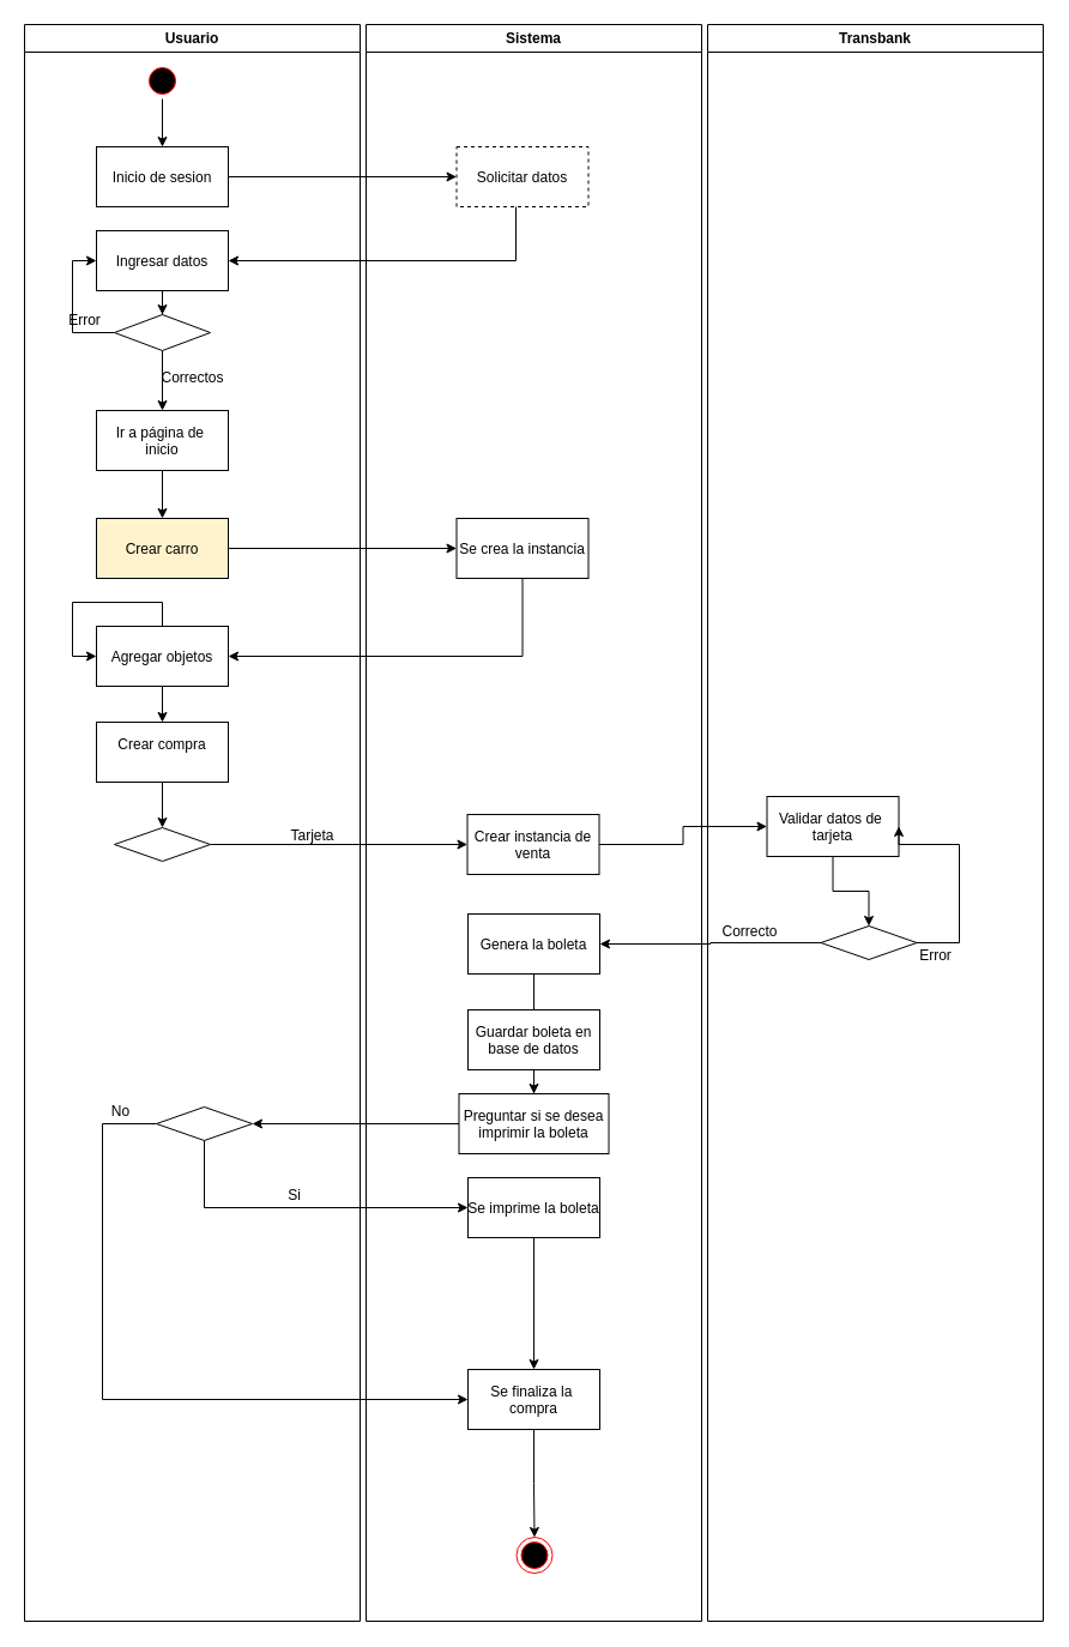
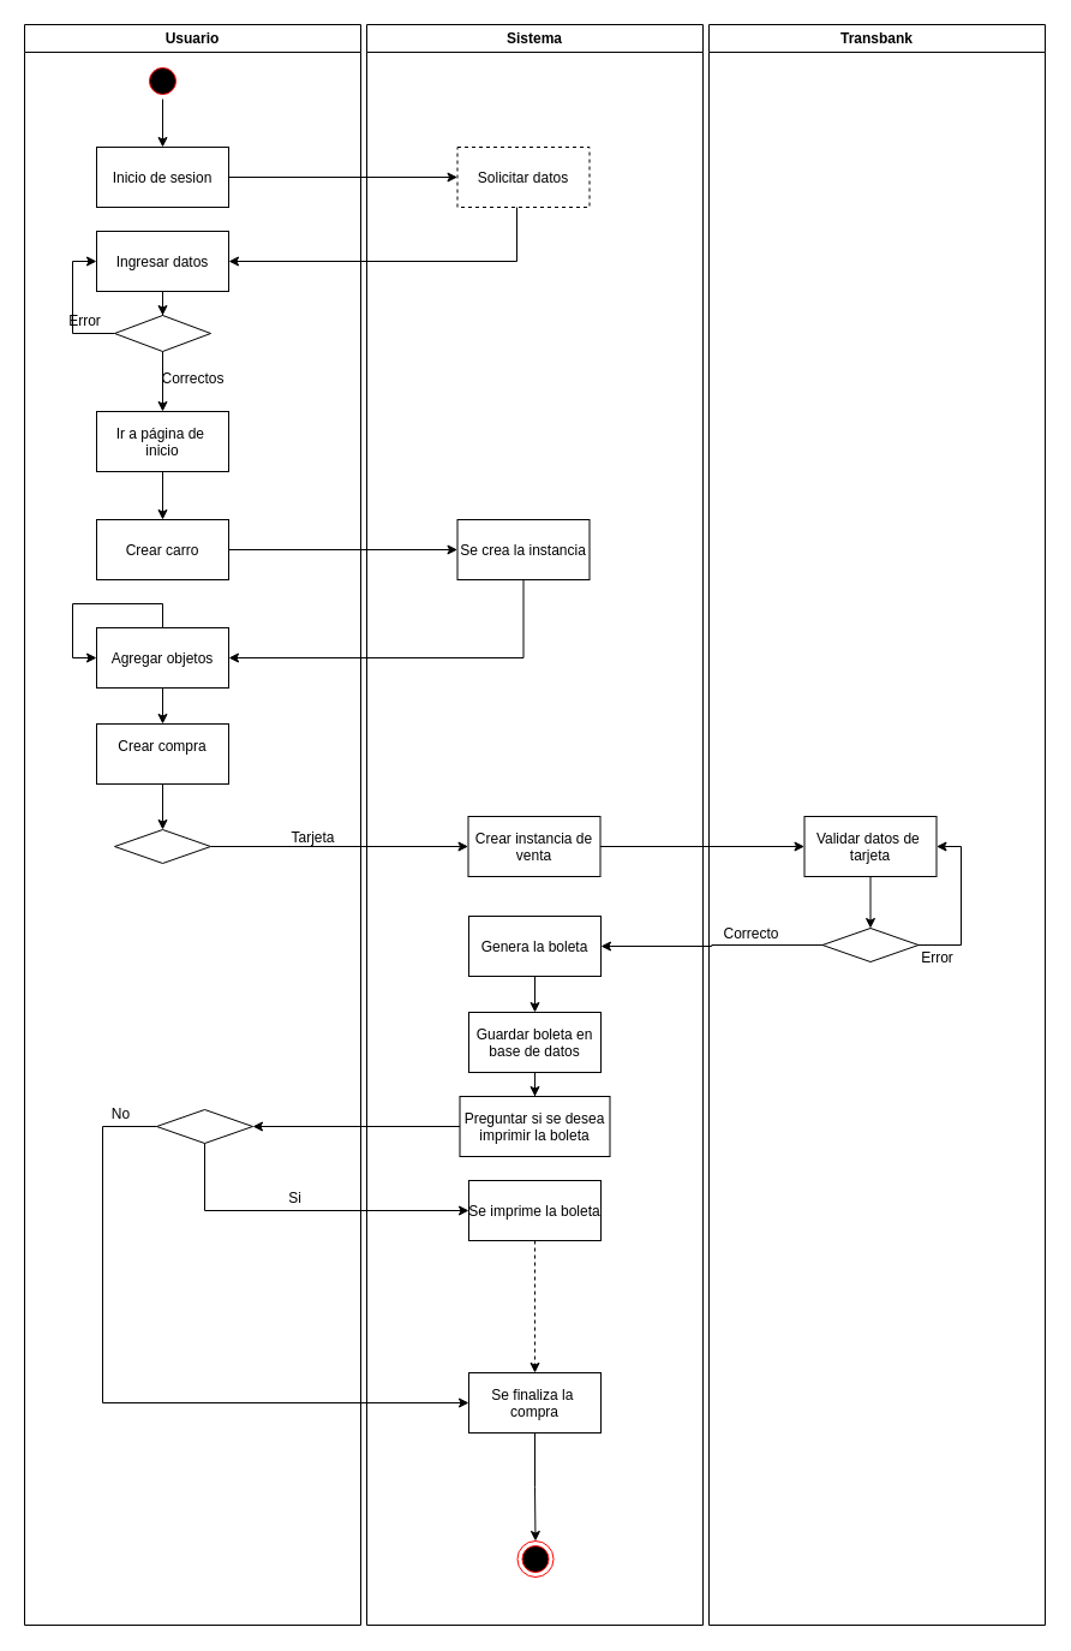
  <mxCell id="0" />
  <mxCell id="1" parent="0" />
  <mxCell id="2" value="Usuario" style="swimlane;whiteSpace=wrap" parent="1" vertex="1"><mxGeometry x="20" y="20" width="280" height="1332" as="geometry" /></mxCell>
  <mxCell id="3" style="edgeStyle=orthogonalEdgeStyle;rounded=0;orthogonalLoop=1;jettySize=auto;html=1;entryX=0.5;entryY=0;entryDx=0;entryDy=0;" edge="1" parent="2" source="4" target="5"><mxGeometry relative="1" as="geometry" /></mxCell>
  <mxCell id="4" value="" style="ellipse;shape=startState;fillColor=#000000;strokeColor=#ff0000;" parent="2" vertex="1"><mxGeometry x="100" y="32" width="30" height="30" as="geometry" /></mxCell>
  <mxCell id="5" value="Inicio de sesion" style="" parent="2" vertex="1"><mxGeometry x="60" y="102" width="110" height="50" as="geometry" /></mxCell>
  <mxCell id="6" style="edgeStyle=orthogonalEdgeStyle;rounded=0;orthogonalLoop=1;jettySize=auto;html=1;" edge="1" parent="2" source="7" target="12"><mxGeometry relative="1" as="geometry" /></mxCell>
  <mxCell id="7" value="Ingresar datos" style="" vertex="1" parent="2"><mxGeometry x="60" y="172" width="110" height="50" as="geometry" /></mxCell>
  <mxCell id="8" style="edgeStyle=orthogonalEdgeStyle;rounded=0;orthogonalLoop=1;jettySize=auto;html=1;entryX=0.5;entryY=0;entryDx=0;entryDy=0;" edge="1" parent="2" source="9" target="14"><mxGeometry relative="1" as="geometry" /></mxCell>
  <mxCell id="9" value="Ir a página de &#10;inicio" style="" vertex="1" parent="2"><mxGeometry x="60" y="322" width="110" height="50" as="geometry" /></mxCell>
  <mxCell id="10" style="edgeStyle=orthogonalEdgeStyle;rounded=0;orthogonalLoop=1;jettySize=auto;html=1;" edge="1" parent="2" source="12" target="9"><mxGeometry relative="1" as="geometry" /></mxCell>
  <mxCell id="11" style="edgeStyle=orthogonalEdgeStyle;rounded=0;orthogonalLoop=1;jettySize=auto;html=1;entryX=0;entryY=0.5;entryDx=0;entryDy=0;" edge="1" parent="2" source="12" target="7"><mxGeometry relative="1" as="geometry"><Array as="points"><mxPoint x="40" y="257" /><mxPoint x="40" y="197" /></Array></mxGeometry></mxCell>
  <mxCell id="12" value="" style="rhombus;whiteSpace=wrap;html=1;" vertex="1" parent="2"><mxGeometry x="75" y="242" width="80" height="30" as="geometry" /></mxCell>
  <mxCell id="13" value="Error" style="text;html=1;align=center;verticalAlign=middle;resizable=0;points=[];autosize=1;strokeColor=none;fillColor=none;" vertex="1" parent="2"><mxGeometry x="25" y="232" width="50" height="30" as="geometry" /></mxCell>
- <mxCell id="14" value="Crear carro" style="fillColor=#fff2cc;" vertex="1" parent="2"><mxGeometry x="60" y="412" width="110" height="50" as="geometry" /></mxCell>
+ <mxCell id="14" value="Crear carro" style="" vertex="1" parent="2"><mxGeometry x="60" y="412" width="110" height="50" as="geometry" /></mxCell>
  <mxCell id="15" style="edgeStyle=orthogonalEdgeStyle;rounded=0;orthogonalLoop=1;jettySize=auto;html=1;entryX=0;entryY=0.5;entryDx=0;entryDy=0;" edge="1" parent="2" source="17" target="17"><mxGeometry relative="1" as="geometry"><mxPoint x="40" y="512" as="targetPoint" /><Array as="points"><mxPoint x="115" y="482" /><mxPoint x="40" y="482" /><mxPoint x="40" y="527" /></Array></mxGeometry></mxCell>
  <mxCell id="16" style="edgeStyle=orthogonalEdgeStyle;rounded=0;orthogonalLoop=1;jettySize=auto;html=1;entryX=0.5;entryY=0;entryDx=0;entryDy=0;" edge="1" parent="2" source="17" target="19"><mxGeometry relative="1" as="geometry" /></mxCell>
  <mxCell id="17" value="Agregar objetos" style="" vertex="1" parent="2"><mxGeometry x="60" y="502" width="110" height="50" as="geometry" /></mxCell>
  <mxCell id="18" style="edgeStyle=orthogonalEdgeStyle;rounded=0;orthogonalLoop=1;jettySize=auto;html=1;entryX=0.5;entryY=0;entryDx=0;entryDy=0;" edge="1" parent="2" source="19" target="20"><mxGeometry relative="1" as="geometry" /></mxCell>
  <mxCell id="19" value="Crear compra&#10;" style="" vertex="1" parent="2"><mxGeometry x="60" y="582" width="110" height="50" as="geometry" /></mxCell>
  <mxCell id="20" value="" style="rhombus;whiteSpace=wrap;html=1;" vertex="1" parent="2"><mxGeometry x="75" y="670" width="80" height="28" as="geometry" /></mxCell>
  <mxCell id="21" value="Tarjeta" style="text;html=1;align=center;verticalAlign=middle;resizable=0;points=[];autosize=1;strokeColor=none;fillColor=none;" vertex="1" parent="2"><mxGeometry x="210" y="662" width="60" height="30" as="geometry" /></mxCell>
  <mxCell id="22" value="" style="rhombus;whiteSpace=wrap;html=1;" vertex="1" parent="2"><mxGeometry x="110" y="903" width="80" height="28" as="geometry" /></mxCell>
  <mxCell id="23" value="Si" style="text;html=1;align=center;verticalAlign=middle;resizable=0;points=[];autosize=1;strokeColor=none;fillColor=none;" vertex="1" parent="2"><mxGeometry x="210" y="962" width="30" height="30" as="geometry" /></mxCell>
  <mxCell id="24" value="No" style="text;html=1;align=center;verticalAlign=middle;resizable=0;points=[];autosize=1;strokeColor=none;fillColor=none;" vertex="1" parent="2"><mxGeometry x="60" y="892" width="40" height="30" as="geometry" /></mxCell>
  <mxCell id="25" value="Sistema" style="swimlane;whiteSpace=wrap" parent="1" vertex="1"><mxGeometry x="305" y="20" width="280" height="1332" as="geometry" /></mxCell>
  <mxCell id="26" value="" style="ellipse;shape=endState;fillColor=#000000;strokeColor=#ff0000" parent="25" vertex="1"><mxGeometry x="125.5" y="1262" width="30" height="30" as="geometry" /></mxCell>
  <mxCell id="27" value="Solicitar datos" style="dashed=1;" vertex="1" parent="25"><mxGeometry x="75.5" y="102" width="110" height="50" as="geometry" /></mxCell>
  <mxCell id="28" value="Se crea la instancia" style="" vertex="1" parent="25"><mxGeometry x="75.5" y="412" width="110" height="50" as="geometry" /></mxCell>
- <mxCell id="29" style="edgeStyle=orthogonalEdgeStyle;rounded=0;orthogonalLoop=1;jettySize=auto;html=1;entryX=0.5;entryY=0;entryDx=0;entryDy=0;endArrow=none;" edge="1" parent="25" source="30" target="32"><mxGeometry relative="1" as="geometry" /></mxCell>
+ <mxCell id="29" style="edgeStyle=orthogonalEdgeStyle;rounded=0;orthogonalLoop=1;jettySize=auto;html=1;entryX=0.5;entryY=0;entryDx=0;entryDy=0;" edge="1" parent="25" source="30" target="32"><mxGeometry relative="1" as="geometry" /></mxCell>
  <mxCell id="30" value="Genera la boleta" style="" vertex="1" parent="25"><mxGeometry x="85" y="742" width="110" height="50" as="geometry" /></mxCell>
  <mxCell id="31" style="edgeStyle=orthogonalEdgeStyle;rounded=0;orthogonalLoop=1;jettySize=auto;html=1;entryX=0.5;entryY=0;entryDx=0;entryDy=0;" edge="1" parent="25" source="32" target="33"><mxGeometry relative="1" as="geometry" /></mxCell>
  <mxCell id="32" value="Guardar boleta en&#10;base de datos" style="" vertex="1" parent="25"><mxGeometry x="85" y="822" width="110" height="50" as="geometry" /></mxCell>
  <mxCell id="33" value="Preguntar si se desea&#10;imprimir la boleta" style="" vertex="1" parent="25"><mxGeometry x="77.5" y="892" width="125" height="50" as="geometry" /></mxCell>
- <mxCell id="34" style="edgeStyle=orthogonalEdgeStyle;rounded=0;orthogonalLoop=1;jettySize=auto;html=1;entryX=0.5;entryY=0;entryDx=0;entryDy=0;" edge="1" parent="25" source="35" target="37"><mxGeometry relative="1" as="geometry" /></mxCell>
+ <mxCell id="34" style="edgeStyle=orthogonalEdgeStyle;rounded=0;orthogonalLoop=1;jettySize=auto;html=1;entryX=0.5;entryY=0;entryDx=0;entryDy=0;dashed=1;" edge="1" parent="25" source="35" target="37"><mxGeometry relative="1" as="geometry" /></mxCell>
  <mxCell id="35" value="Se imprime la boleta" style="" vertex="1" parent="25"><mxGeometry x="85" y="962" width="110" height="50" as="geometry" /></mxCell>
  <mxCell id="36" style="edgeStyle=orthogonalEdgeStyle;rounded=0;orthogonalLoop=1;jettySize=auto;html=1;entryX=0.5;entryY=0;entryDx=0;entryDy=0;" edge="1" parent="25" source="37" target="26"><mxGeometry relative="1" as="geometry" /></mxCell>
  <mxCell id="37" value="Se finaliza la &#10;compra" style="" vertex="1" parent="25"><mxGeometry x="85" y="1122" width="110" height="50" as="geometry" /></mxCell>
  <mxCell id="38" value="Transbank" style="swimlane;whiteSpace=wrap;startSize=23;" parent="1" vertex="1"><mxGeometry x="590" y="20" width="280" height="1332" as="geometry" /></mxCell>
  <mxCell id="39" value="Crear instancia de&#10;venta" style="" vertex="1" parent="38"><mxGeometry x="-200.5" y="659" width="110" height="50" as="geometry" /></mxCell>
  <mxCell id="40" style="edgeStyle=orthogonalEdgeStyle;rounded=0;orthogonalLoop=1;jettySize=auto;html=1;entryX=0;entryY=0.5;entryDx=0;entryDy=0;" edge="1" parent="38" source="39" target="42"><mxGeometry relative="1" as="geometry" /></mxCell>
  <mxCell id="41" style="edgeStyle=orthogonalEdgeStyle;rounded=0;orthogonalLoop=1;jettySize=auto;html=1;entryX=0.5;entryY=0;entryDx=0;entryDy=0;" edge="1" parent="38" source="42" target="44"><mxGeometry relative="1" as="geometry" /></mxCell>
- <mxCell id="42" value="Validar datos de &#10;tarjeta" style="" vertex="1" parent="38"><mxGeometry x="49.5" y="644" width="110" height="50" as="geometry" /></mxCell>
+ <mxCell id="42" value="Validar datos de &#10;tarjeta" style="" vertex="1" parent="38"><mxGeometry x="79.5" y="659" width="110" height="50" as="geometry" /></mxCell>
  <mxCell id="43" style="edgeStyle=orthogonalEdgeStyle;rounded=0;orthogonalLoop=1;jettySize=auto;html=1;entryX=1;entryY=0.5;entryDx=0;entryDy=0;" edge="1" parent="38" source="44" target="42"><mxGeometry relative="1" as="geometry"><Array as="points"><mxPoint x="210" y="766" /><mxPoint x="210" y="684" /></Array></mxGeometry></mxCell>
  <mxCell id="44" value="" style="rhombus;whiteSpace=wrap;html=1;" vertex="1" parent="38"><mxGeometry x="94.5" y="752" width="80" height="28" as="geometry" /></mxCell>
  <mxCell id="45" value="Error" style="text;html=1;align=center;verticalAlign=middle;resizable=0;points=[];autosize=1;strokeColor=none;fillColor=none;" vertex="1" parent="38"><mxGeometry x="165" y="762" width="50" height="30" as="geometry" /></mxCell>
  <mxCell id="46" value="Correcto" style="text;html=1;align=center;verticalAlign=middle;resizable=0;points=[];autosize=1;strokeColor=none;fillColor=none;" vertex="1" parent="38"><mxGeometry y="742" width="70" height="30" as="geometry" /></mxCell>
  <mxCell id="47" style="edgeStyle=orthogonalEdgeStyle;rounded=0;orthogonalLoop=1;jettySize=auto;html=1;entryX=0;entryY=0.5;entryDx=0;entryDy=0;" edge="1" parent="1" source="5" target="27"><mxGeometry relative="1" as="geometry" /></mxCell>
  <mxCell id="48" style="edgeStyle=orthogonalEdgeStyle;rounded=0;orthogonalLoop=1;jettySize=auto;html=1;entryX=1;entryY=0.5;entryDx=0;entryDy=0;" edge="1" parent="1" source="27" target="7"><mxGeometry relative="1" as="geometry"><Array as="points"><mxPoint x="430" y="217" /></Array></mxGeometry></mxCell>
  <mxCell id="49" value="Correctos" style="text;html=1;align=center;verticalAlign=middle;resizable=0;points=[];autosize=1;strokeColor=none;fillColor=none;" vertex="1" parent="1"><mxGeometry x="120" y="300" width="80" height="30" as="geometry" /></mxCell>
  <mxCell id="50" style="edgeStyle=orthogonalEdgeStyle;rounded=0;orthogonalLoop=1;jettySize=auto;html=1;entryX=0;entryY=0.5;entryDx=0;entryDy=0;" edge="1" parent="1" source="14" target="28"><mxGeometry relative="1" as="geometry" /></mxCell>
  <mxCell id="51" style="edgeStyle=orthogonalEdgeStyle;rounded=0;orthogonalLoop=1;jettySize=auto;html=1;entryX=1;entryY=0.5;entryDx=0;entryDy=0;" edge="1" parent="1" source="28" target="17"><mxGeometry relative="1" as="geometry"><Array as="points"><mxPoint x="435" y="547" /></Array></mxGeometry></mxCell>
  <mxCell id="52" style="edgeStyle=orthogonalEdgeStyle;rounded=0;orthogonalLoop=1;jettySize=auto;html=1;entryX=0;entryY=0.5;entryDx=0;entryDy=0;" edge="1" parent="1" source="20" target="39"><mxGeometry relative="1" as="geometry" /></mxCell>
  <mxCell id="53" style="edgeStyle=orthogonalEdgeStyle;rounded=0;orthogonalLoop=1;jettySize=auto;html=1;entryX=1;entryY=0.5;entryDx=0;entryDy=0;" edge="1" parent="1" source="44" target="30"><mxGeometry relative="1" as="geometry" /></mxCell>
  <mxCell id="54" style="edgeStyle=orthogonalEdgeStyle;rounded=0;orthogonalLoop=1;jettySize=auto;html=1;entryX=1;entryY=0.5;entryDx=0;entryDy=0;" edge="1" parent="1" source="33" target="22"><mxGeometry relative="1" as="geometry" /></mxCell>
  <mxCell id="55" style="edgeStyle=orthogonalEdgeStyle;rounded=0;orthogonalLoop=1;jettySize=auto;html=1;entryX=0;entryY=0.5;entryDx=0;entryDy=0;" edge="1" parent="1" source="22" target="35"><mxGeometry relative="1" as="geometry"><mxPoint x="370" y="1052" as="targetPoint" /><Array as="points"><mxPoint x="170" y="1007" /></Array></mxGeometry></mxCell>
  <mxCell id="56" style="edgeStyle=orthogonalEdgeStyle;rounded=0;orthogonalLoop=1;jettySize=auto;html=1;entryX=0;entryY=0.5;entryDx=0;entryDy=0;" edge="1" parent="1" source="22" target="37"><mxGeometry relative="1" as="geometry"><Array as="points"><mxPoint x="85" y="937" /><mxPoint x="85" y="1167" /></Array></mxGeometry></mxCell>
